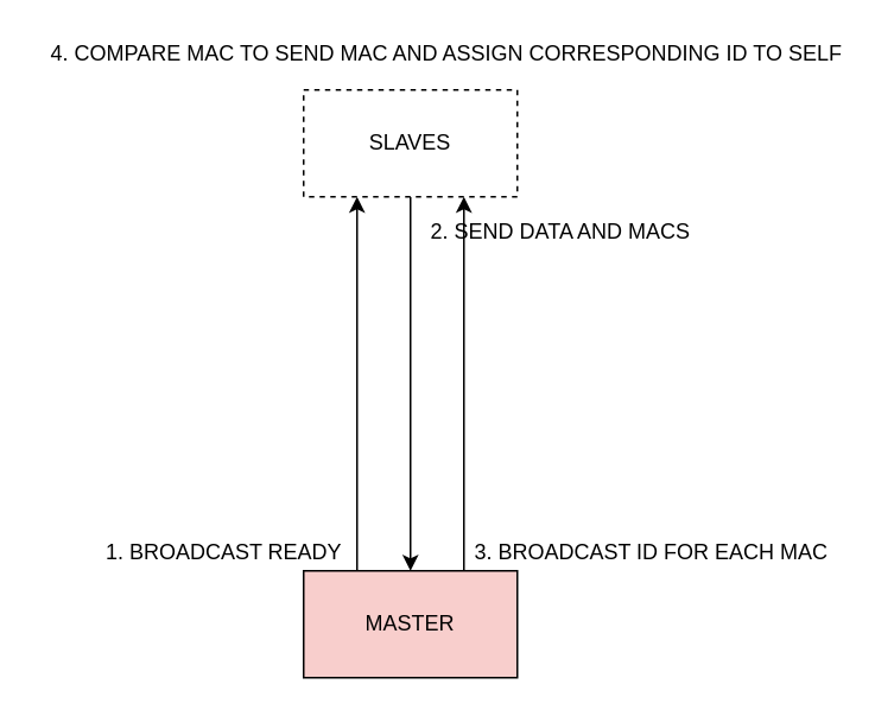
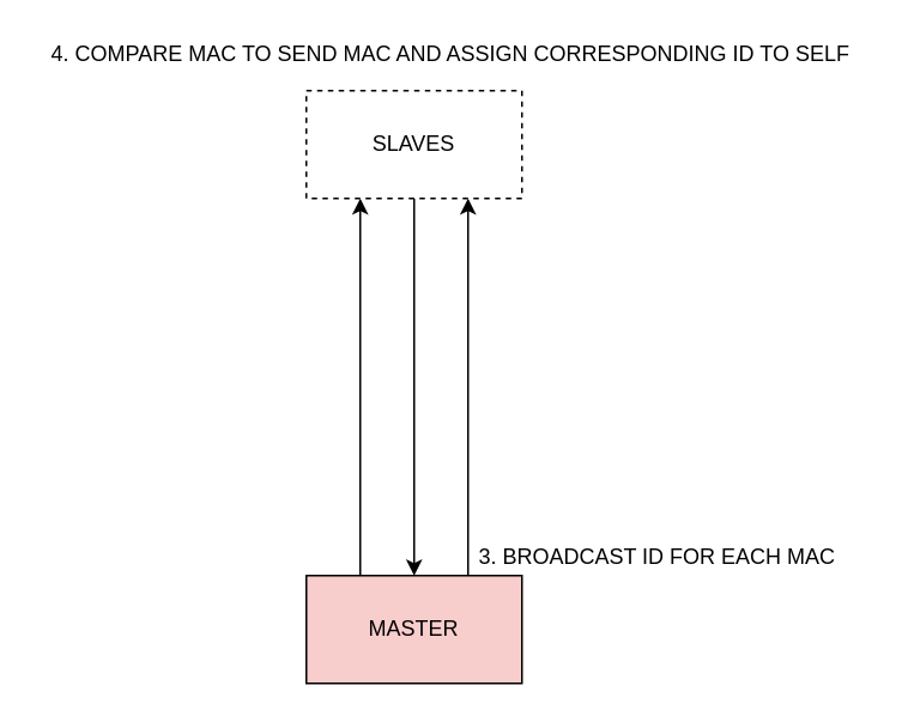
  <mxCell id="0" />
  <mxCell id="1" parent="0" />
  <mxCell id="2" style="edgeStyle=orthogonalEdgeStyle;rounded=0;orthogonalLoop=1;jettySize=auto;html=1;exitX=0.25;exitY=0;exitDx=0;exitDy=0;entryX=0.25;entryY=1;entryDx=0;entryDy=0;" edge="1" parent="1" source="4" target="6"><mxGeometry relative="1" as="geometry" /></mxCell>
  <mxCell id="3" style="edgeStyle=orthogonalEdgeStyle;rounded=0;orthogonalLoop=1;jettySize=auto;html=1;exitX=0.75;exitY=0;exitDx=0;exitDy=0;entryX=0.75;entryY=1;entryDx=0;entryDy=0;" edge="1" parent="1" source="4" target="6"><mxGeometry relative="1" as="geometry" /></mxCell>
  <mxCell id="4" value="MASTER" style="rounded=0;whiteSpace=wrap;html=1;fillColor=#f8cecc;" vertex="1" parent="1"><mxGeometry x="170" y="320" width="120" height="60" as="geometry" /></mxCell>
  <mxCell id="5" style="edgeStyle=orthogonalEdgeStyle;rounded=0;orthogonalLoop=1;jettySize=auto;html=1;exitX=0.5;exitY=1;exitDx=0;exitDy=0;entryX=0.5;entryY=0;entryDx=0;entryDy=0;" edge="1" parent="1" source="6" target="4"><mxGeometry relative="1" as="geometry" /></mxCell>
  <mxCell id="6" value="SLAVES" style="rounded=0;whiteSpace=wrap;html=1;dashed=1;" vertex="1" parent="1"><mxGeometry x="170" y="50" width="120" height="60" as="geometry" /></mxCell>
- <mxCell id="7" value="1. BROADCAST READY" style="text;html=1;align=center;verticalAlign=middle;resizable=0;points=[];autosize=1;strokeColor=none;" vertex="1" parent="1"><mxGeometry x="50" y="300" width="150" height="20" as="geometry" /></mxCell>
- <mxCell id="8" value="2. SEND DATA AND MACS" style="text;html=1;align=center;verticalAlign=middle;resizable=0;points=[];autosize=1;strokeColor=none;" vertex="1" parent="1"><mxGeometry x="234" y="120" width="160" height="20" as="geometry" /></mxCell>
  <mxCell id="9" value="3. BROADCAST ID FOR EACH MAC" style="text;html=1;align=center;verticalAlign=middle;resizable=0;points=[];autosize=1;strokeColor=none;" vertex="1" parent="1"><mxGeometry x="260" y="300" width="210" height="20" as="geometry" /></mxCell>
  <mxCell id="10" value="4. COMPARE MAC TO SEND MAC AND ASSIGN CORRESPONDING ID TO SELF" style="text;html=1;align=center;verticalAlign=middle;resizable=0;points=[];autosize=1;strokeColor=none;" vertex="1" parent="1"><mxGeometry x="20" y="20" width="460" height="20" as="geometry" /></mxCell>
